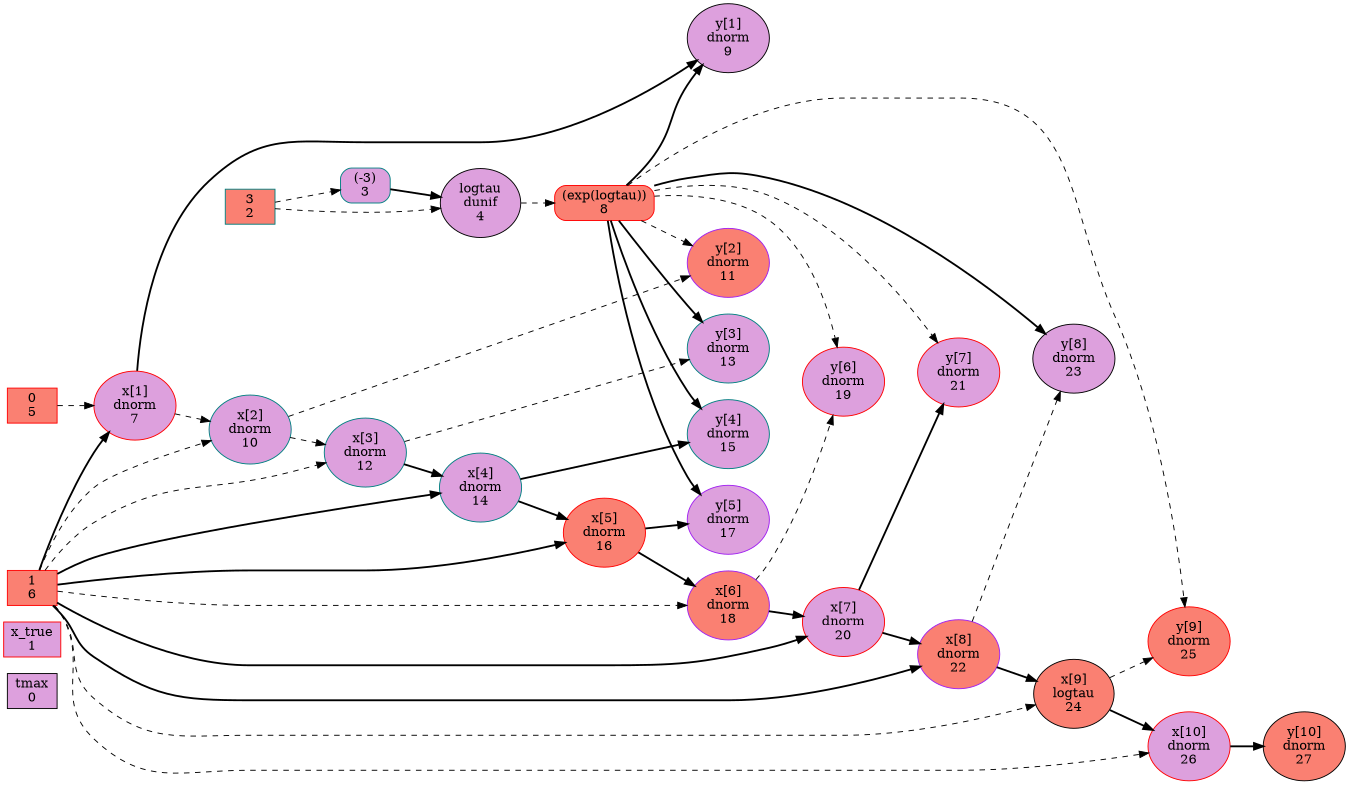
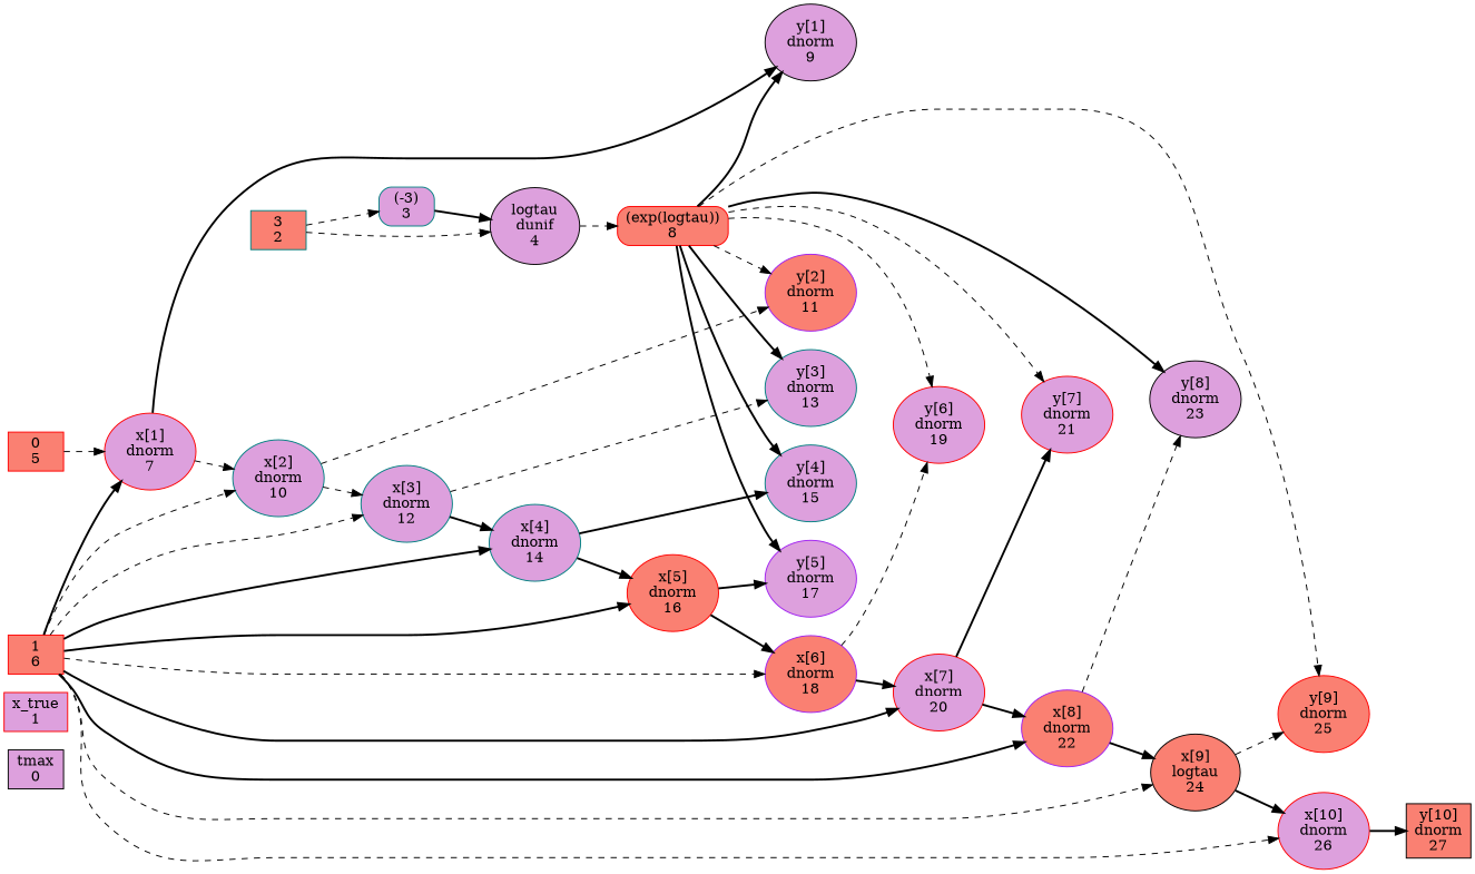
  digraph {
    rankdir=LR
    node [color=red fillcolor=plum shape=ellipse style=" filled,filled"]
    edge [style=bold]
    n1 [color=black label="tmax\n0" shape=box]
    n2 [label="x_true\n1" shape=box]
    n3 [color=teal fillcolor=salmon label="3\n2" shape=box]
    n4 [color=teal label="(-3)\n3" shape=box style="rounded, filled,filled"]
    n5 [color=black label="logtau\ndunif\n4"]
    n6 [fillcolor=salmon label="(exp(logtau))\n8" shape=box style="rounded, filled,filled"]
    n7 [color=black label="y[1]\ndnorm\n9"]
    n8 [color=purple fillcolor=salmon label="y[2]\ndnorm\n11"]
    n9 [color=teal label="y[3]\ndnorm\n13"]
    n10 [color=teal label="y[4]\ndnorm\n15"]
    n11 [color=purple label="y[5]\ndnorm\n17"]
    n12 [label="y[6]\ndnorm\n19"]
    n13 [label="y[7]\ndnorm\n21"]
    n14 [color=black label="y[8]\ndnorm\n23"]
    n15 [fillcolor=salmon label="y[9]\ndnorm\n25"]
    n16 [fillcolor=salmon label="0\n5" shape=box]
    n17 [label="x[1]\ndnorm\n7" style=filled]
    n18 [color=teal label="x[2]\ndnorm\n10" style=filled]
    n19 [fillcolor=salmon label="1\n6" shape=box]
    n20 [color=teal label="x[3]\ndnorm\n12" style=filled]
    n21 [color=teal label="x[4]\ndnorm\n14" style=filled]
    n22 [fillcolor=salmon label="x[5]\ndnorm\n16" style=filled]
    n23 [color=purple fillcolor=salmon label="x[6]\ndnorm\n18" style=filled]
    n24 [label="x[7]\ndnorm\n20" style=filled]
    n25 [color=purple fillcolor=salmon label="x[8]\ndnorm\n22" style=filled]
    n26 [color=black fillcolor=salmon label="x[9]\nlogtau\n24" style=filled]
    n27 [label="x[10]\ndnorm\n26" style=filled]
-   n28 [color=black fillcolor=salmon label="y[10]\ndnorm\n27"]
+   n28 [color=black fillcolor=salmon label="y[10]\ndnorm\n27" shape=box]
    n3 -> n4 [style=dashed]
    n3 -> n5 [style=dashed]
    n4 -> n5
    n5 -> n6 [style=dashed]
    n6 -> n7
    n6 -> n8 [style=dashed]
    n6 -> n9
    n6 -> n10
    n6 -> n11
    n6 -> n12 [style=dashed]
    n6 -> n13 [style=dashed]
    n6 -> n14
    n6 -> n15 [style=dashed]
    n16 -> n17 [style=dashed]
    n17 -> n7
    n17 -> n18 [style=dashed]
    n18 -> n8 [style=dashed]
    n18 -> n20 [style=dashed]
    n19 -> n17
    n19 -> n18 [style=dashed]
    n19 -> n20 [style=dashed]
    n19 -> n21
    n19 -> n22
    n19 -> n23 [style=dashed]
    n19 -> n24
    n19 -> n25
    n19 -> n26 [style=dashed]
    n19 -> n27 [style=dashed]
    n20 -> n9 [style=dashed]
    n20 -> n21
    n21 -> n10
    n21 -> n22
    n22 -> n11
    n22 -> n23
    n23 -> n12 [style=dashed]
    n23 -> n24
    n24 -> n13
    n24 -> n25
    n25 -> n14 [style=dashed]
    n25 -> n26
    n26 -> n15 [style=dashed]
    n26 -> n27
    n27 -> n28
  }
